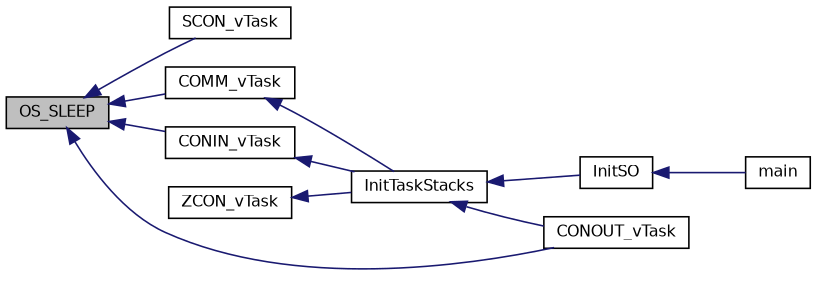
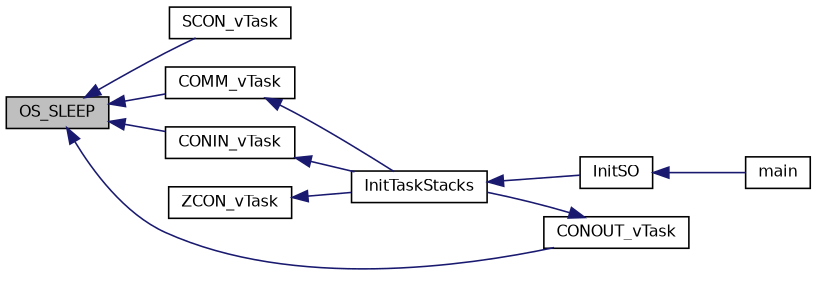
  digraph {
    rankdir=LR
    node [color=black fillcolor=white fontname=Helvetica fontsize=10 shape=record style=filled]
    edge [color=midnightblue dir=back fontname=Helvetica fontsize=10 labelfontname=Helvetica labelfontsize=10 style=solid]
    n1 [fillcolor=grey75 fontcolor=black height=0.2 label=OS_SLEEP width=0.4]
    n2 [height=0.2 label=COMM_vTask width=0.4]
    n3 [height=0.2 label=CONIN_vTask width=0.4]
    n4 [height=0.2 label=CONOUT_vTask width=0.4]
    n5 [height=0.2 label=SCON_vTask width=0.4]
    n6 [height=0.2 label=InitTaskStacks width=0.4]
    n7 [height=0.2 label=ZCON_vTask width=0.4]
    n8 [height=0.2 label=InitSO width=0.4]
    n9 [height=0.2 label=main width=0.4]
    n1 -> n2
    n1 -> n3
    n1 -> n4
    n1 -> n5
    n2 -> n6
    n3 -> n6
-   n6 -> n4
+   n4 -> n6
    n6 -> n8
    n7 -> n6
    n8 -> n9
  }
